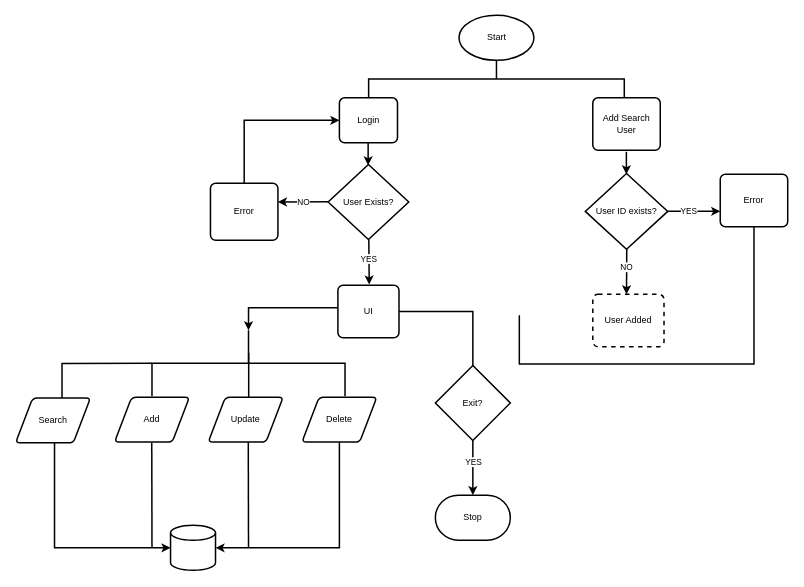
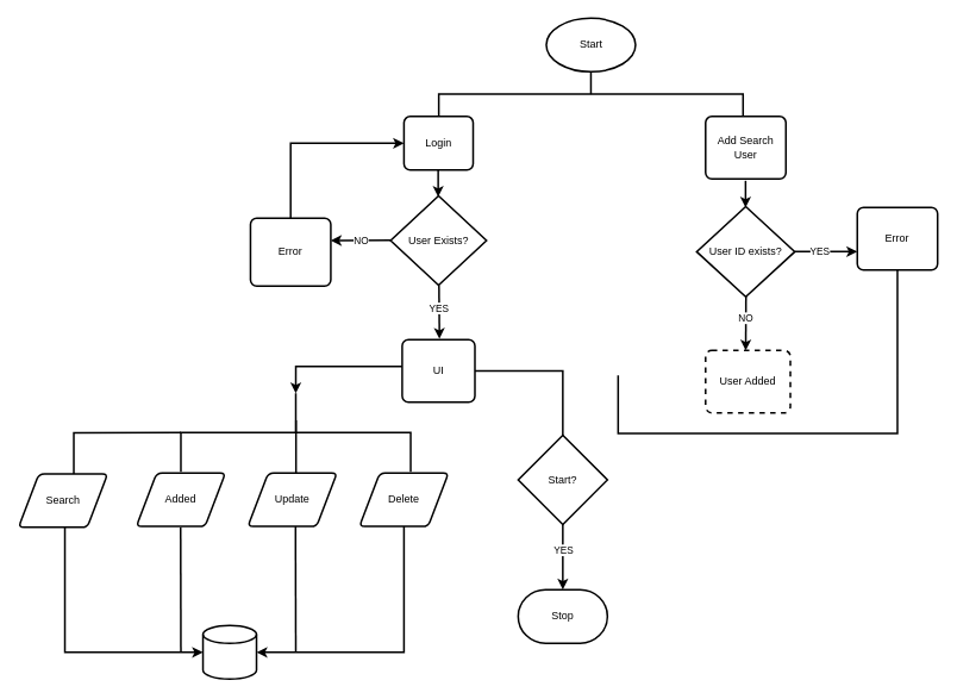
  <mxCell id="0" />
  <mxCell id="1" parent="0" />
  <mxCell id="2" value="" style="group" vertex="1" connectable="0" parent="1"><mxGeometry x="20" y="20" width="1030" height="740.25" as="geometry" /></mxCell>
  <mxCell id="3" value="" style="strokeWidth=2;html=1;shape=mxgraph.flowchart.annotation_2;align=left;labelPosition=right;pointerEvents=1;direction=south;" vertex="1" parent="2"><mxGeometry x="471" y="60" width="341" height="50" as="geometry" /></mxCell>
  <mxCell id="4" value="User Exists?" style="strokeWidth=2;html=1;shape=mxgraph.flowchart.decision;whiteSpace=wrap;" vertex="1" parent="2"><mxGeometry x="417" y="199" width="107.5" height="100" as="geometry" /></mxCell>
  <mxCell id="5" value="Start" style="strokeWidth=2;html=1;shape=mxgraph.flowchart.start_1;whiteSpace=wrap;" vertex="1" parent="2"><mxGeometry x="591.5" width="100" height="60" as="geometry" /></mxCell>
  <mxCell id="6" value="Login" style="rounded=1;whiteSpace=wrap;html=1;absoluteArcSize=1;arcSize=14;strokeWidth=2;" vertex="1" parent="2"><mxGeometry x="432" y="110" width="77.5" height="60" as="geometry" /></mxCell>
  <mxCell id="7" value="Add Search User" style="rounded=1;whiteSpace=wrap;html=1;absoluteArcSize=1;arcSize=14;strokeWidth=2;" vertex="1" parent="2"><mxGeometry x="770" y="110" width="90" height="70" as="geometry" /></mxCell>
  <mxCell id="8" value="Error" style="rounded=1;whiteSpace=wrap;html=1;absoluteArcSize=1;arcSize=14;strokeWidth=2;" vertex="1" parent="2"><mxGeometry x="260" y="224" width="90" height="76" as="geometry" /></mxCell>
  <mxCell id="9" value="" style="endArrow=classic;html=1;rounded=0;strokeWidth=2;entryX=0;entryY=0.5;entryDx=0;entryDy=0;exitX=0.5;exitY=0;exitDx=0;exitDy=0;" edge="1" parent="2" source="8" target="6"><mxGeometry width="50" height="50" relative="1" as="geometry"><mxPoint x="325.58" y="224" as="sourcePoint" /><mxPoint x="325.58" y="154" as="targetPoint" /><Array as="points"><mxPoint x="305" y="140" /></Array></mxGeometry></mxCell>
  <mxCell id="10" value="" style="endArrow=classic;html=1;rounded=0;strokeWidth=2;entryX=1;entryY=0.5;entryDx=0;entryDy=0;" edge="1" parent="2"><mxGeometry width="50" height="50" relative="1" as="geometry"><mxPoint x="417" y="248.58" as="sourcePoint" /><mxPoint x="350" y="249" as="targetPoint" /></mxGeometry></mxCell>
  <mxCell id="11" value="NO" style="edgeLabel;html=1;align=center;verticalAlign=middle;resizable=0;points=[];" vertex="1" connectable="0" parent="10"><mxGeometry x="0.01" relative="1" as="geometry"><mxPoint as="offset" /></mxGeometry></mxCell>
  <mxCell id="12" value="" style="endArrow=classic;html=1;rounded=0;strokeWidth=2;" edge="1" parent="2"><mxGeometry width="50" height="50" relative="1" as="geometry"><mxPoint x="471.25" y="299" as="sourcePoint" /><mxPoint x="471.75" y="359" as="targetPoint" /></mxGeometry></mxCell>
  <mxCell id="13" value="YES" style="edgeLabel;html=1;align=center;verticalAlign=middle;resizable=0;points=[];" vertex="1" connectable="0" parent="12"><mxGeometry x="-0.167" y="-1" relative="1" as="geometry"><mxPoint as="offset" /></mxGeometry></mxCell>
  <mxCell id="14" value="" style="endArrow=classic;html=1;rounded=0;strokeWidth=2;" edge="1" parent="2"><mxGeometry width="50" height="50" relative="1" as="geometry"><mxPoint x="470.33" y="170" as="sourcePoint" /><mxPoint x="470.33" y="200" as="targetPoint" /></mxGeometry></mxCell>
  <mxCell id="15" style="edgeStyle=orthogonalEdgeStyle;rounded=0;orthogonalLoop=1;jettySize=auto;html=1;strokeWidth=2;" edge="1" parent="2" source="17" target="42"><mxGeometry relative="1" as="geometry" /></mxCell>
  <mxCell id="16" value="YES" style="edgeLabel;html=1;align=center;verticalAlign=middle;resizable=0;points=[];" vertex="1" connectable="0" parent="15"><mxGeometry x="0.739" relative="1" as="geometry"><mxPoint as="offset" /></mxGeometry></mxCell>
  <mxCell id="17" value="UI" style="rounded=1;whiteSpace=wrap;html=1;absoluteArcSize=1;arcSize=14;strokeWidth=2;" vertex="1" parent="2"><mxGeometry x="430" y="360" width="81.5" height="70" as="geometry" /></mxCell>
  <mxCell id="18" value="User ID exists?" style="strokeWidth=2;html=1;shape=mxgraph.flowchart.decision;whiteSpace=wrap;" vertex="1" parent="2"><mxGeometry x="760" y="211" width="110" height="101" as="geometry" /></mxCell>
  <mxCell id="19" style="edgeStyle=orthogonalEdgeStyle;rounded=0;orthogonalLoop=1;jettySize=auto;html=1;exitX=0.5;exitY=1;exitDx=0;exitDy=0;exitPerimeter=0;" edge="1" parent="2" source="18" target="18"><mxGeometry relative="1" as="geometry" /></mxCell>
  <mxCell id="20" value="" style="endArrow=classic;html=1;rounded=0;strokeWidth=2;" edge="1" parent="2"><mxGeometry width="50" height="50" relative="1" as="geometry"><mxPoint x="814.8" y="182" as="sourcePoint" /><mxPoint x="814.8" y="212" as="targetPoint" /></mxGeometry></mxCell>
  <mxCell id="21" value="" style="endArrow=classic;html=1;rounded=0;strokeWidth=2;" edge="1" parent="2"><mxGeometry width="50" height="50" relative="1" as="geometry"><mxPoint x="870" y="261.41" as="sourcePoint" /><mxPoint x="940" y="261.41" as="targetPoint" /></mxGeometry></mxCell>
  <mxCell id="22" value="YES" style="edgeLabel;html=1;align=center;verticalAlign=middle;resizable=0;points=[];" vertex="1" connectable="0" parent="21"><mxGeometry x="-0.233" y="1" relative="1" as="geometry"><mxPoint as="offset" /></mxGeometry></mxCell>
  <mxCell id="23" value="Error" style="rounded=1;whiteSpace=wrap;html=1;absoluteArcSize=1;arcSize=14;strokeWidth=2;" vertex="1" parent="2"><mxGeometry x="940" y="212" width="90" height="70" as="geometry" /></mxCell>
  <mxCell id="24" value="User Added" style="rounded=1;whiteSpace=wrap;html=1;absoluteArcSize=1;arcSize=14;strokeWidth=2;dashed=1;" vertex="1" parent="2"><mxGeometry x="770" y="372" width="95" height="70" as="geometry" /></mxCell>
  <mxCell id="25" value="" style="endArrow=classic;html=1;rounded=0;strokeWidth=2;" edge="1" parent="2"><mxGeometry width="50" height="50" relative="1" as="geometry"><mxPoint x="815.29" y="311" as="sourcePoint" /><mxPoint x="815" y="372" as="targetPoint" /></mxGeometry></mxCell>
  <mxCell id="26" value="NO" style="edgeLabel;html=1;align=center;verticalAlign=middle;resizable=0;points=[];" vertex="1" connectable="0" parent="25"><mxGeometry x="-0.18" y="-1" relative="1" as="geometry"><mxPoint as="offset" /></mxGeometry></mxCell>
  <mxCell id="27" value="" style="endArrow=none;html=1;rounded=0;strokeWidth=2;entryX=0.5;entryY=1;entryDx=0;entryDy=0;" edge="1" parent="2" target="23"><mxGeometry width="50" height="50" relative="1" as="geometry"><mxPoint x="672" y="400" as="sourcePoint" /><mxPoint x="921" y="295" as="targetPoint" /><Array as="points"><mxPoint x="672" y="465" /><mxPoint x="985" y="465" /></Array></mxGeometry></mxCell>
  <mxCell id="28" value="" style="group" vertex="1" connectable="0" parent="2"><mxGeometry y="420" width="482" height="320.25" as="geometry" /></mxCell>
  <mxCell id="29" value="" style="strokeWidth=2;html=1;shape=mxgraph.flowchart.annotation_2;align=left;labelPosition=right;pointerEvents=1;rotation=90;" vertex="1" parent="28"><mxGeometry x="266.75" y="-84.75" width="88" height="257.5" as="geometry" /></mxCell>
- <mxCell id="30" value="Add" style="shape=parallelogram;html=1;strokeWidth=2;perimeter=parallelogramPerimeter;whiteSpace=wrap;rounded=1;arcSize=12;size=0.23;" vertex="1" parent="28"><mxGeometry x="132" y="89.25" width="100" height="60" as="geometry" /></mxCell>
+ <mxCell id="30" value="Added" style="shape=parallelogram;html=1;strokeWidth=2;perimeter=parallelogramPerimeter;whiteSpace=wrap;rounded=1;arcSize=12;size=0.23;" vertex="1" parent="28"><mxGeometry x="132" y="89.25" width="100" height="60" as="geometry" /></mxCell>
  <mxCell id="31" value="Delete" style="shape=parallelogram;html=1;strokeWidth=2;perimeter=parallelogramPerimeter;whiteSpace=wrap;rounded=1;arcSize=12;size=0.23;" vertex="1" parent="28"><mxGeometry x="382" y="89.25" width="100" height="60" as="geometry" /></mxCell>
  <mxCell id="32" value="Update" style="shape=parallelogram;html=1;strokeWidth=2;perimeter=parallelogramPerimeter;whiteSpace=wrap;rounded=1;arcSize=12;size=0.23;" vertex="1" parent="28"><mxGeometry x="257" y="89.25" width="100" height="60" as="geometry" /></mxCell>
  <mxCell id="33" value="Search" style="shape=parallelogram;html=1;strokeWidth=2;perimeter=parallelogramPerimeter;whiteSpace=wrap;rounded=1;arcSize=12;size=0.23;" vertex="1" parent="28"><mxGeometry y="90.25" width="100" height="60" as="geometry" /></mxCell>
  <mxCell id="34" value="" style="endArrow=none;html=1;rounded=0;strokeWidth=2;entryX=0.5;entryY=1;entryDx=0;entryDy=0;entryPerimeter=0;" edge="1" parent="28" target="29"><mxGeometry width="50" height="50" relative="1" as="geometry"><mxPoint x="62" y="90.25" as="sourcePoint" /><mxPoint x="62" y="30.25" as="targetPoint" /><Array as="points"><mxPoint x="62" y="44.25" /></Array></mxGeometry></mxCell>
  <mxCell id="35" value="" style="endArrow=none;html=1;rounded=0;strokeWidth=2;" edge="1" parent="28"><mxGeometry width="50" height="50" relative="1" as="geometry"><mxPoint x="311" y="90.25" as="sourcePoint" /><mxPoint x="311" y="30.25" as="targetPoint" /></mxGeometry></mxCell>
  <mxCell id="36" value="" style="strokeWidth=2;html=1;shape=mxgraph.flowchart.database;whiteSpace=wrap;" vertex="1" parent="28"><mxGeometry x="206.75" y="260.25" width="60" height="60" as="geometry" /></mxCell>
  <mxCell id="37" style="edgeStyle=orthogonalEdgeStyle;rounded=0;orthogonalLoop=1;jettySize=auto;html=1;entryX=0;entryY=0.5;entryDx=0;entryDy=0;entryPerimeter=0;strokeWidth=2;" edge="1" parent="28" source="33" target="36"><mxGeometry relative="1" as="geometry"><Array as="points"><mxPoint x="52" y="290.25" /></Array></mxGeometry></mxCell>
  <mxCell id="38" style="edgeStyle=orthogonalEdgeStyle;rounded=0;orthogonalLoop=1;jettySize=auto;html=1;entryX=1;entryY=0.5;entryDx=0;entryDy=0;entryPerimeter=0;strokeWidth=2;" edge="1" parent="28" source="31" target="36"><mxGeometry relative="1" as="geometry"><Array as="points"><mxPoint x="432" y="290.25" /></Array></mxGeometry></mxCell>
  <mxCell id="39" value="" style="endArrow=none;html=1;rounded=0;strokeWidth=2;" edge="1" parent="28"><mxGeometry width="50" height="50" relative="1" as="geometry"><mxPoint x="182" y="290.25" as="sourcePoint" /><mxPoint x="181.71" y="150.25" as="targetPoint" /></mxGeometry></mxCell>
  <mxCell id="40" value="" style="endArrow=none;html=1;rounded=0;strokeWidth=2;" edge="1" parent="28"><mxGeometry width="50" height="50" relative="1" as="geometry"><mxPoint x="310.75" y="289.25" as="sourcePoint" /><mxPoint x="310.46" y="149.25" as="targetPoint" /></mxGeometry></mxCell>
  <mxCell id="41" style="edgeStyle=orthogonalEdgeStyle;rounded=0;orthogonalLoop=1;jettySize=auto;html=1;entryX=0;entryY=0.5;entryDx=0;entryDy=0;entryPerimeter=0;strokeWidth=2;" edge="1" parent="2" source="17" target="29"><mxGeometry relative="1" as="geometry"><Array as="points"><mxPoint x="311" y="390" /></Array></mxGeometry></mxCell>
  <mxCell id="42" value="Stop" style="strokeWidth=2;html=1;shape=mxgraph.flowchart.terminator;whiteSpace=wrap;" vertex="1" parent="2"><mxGeometry x="560" y="640" width="100" height="60" as="geometry" /></mxCell>
- <mxCell id="43" value="Exit?" style="strokeWidth=2;html=1;shape=mxgraph.flowchart.decision;whiteSpace=wrap;" vertex="1" parent="2"><mxGeometry x="560" y="467" width="100" height="100" as="geometry" /></mxCell>
+ <mxCell id="43" value="Start?" style="strokeWidth=2;html=1;shape=mxgraph.flowchart.decision;whiteSpace=wrap;" vertex="1" parent="2"><mxGeometry x="560" y="467" width="100" height="100" as="geometry" /></mxCell>
